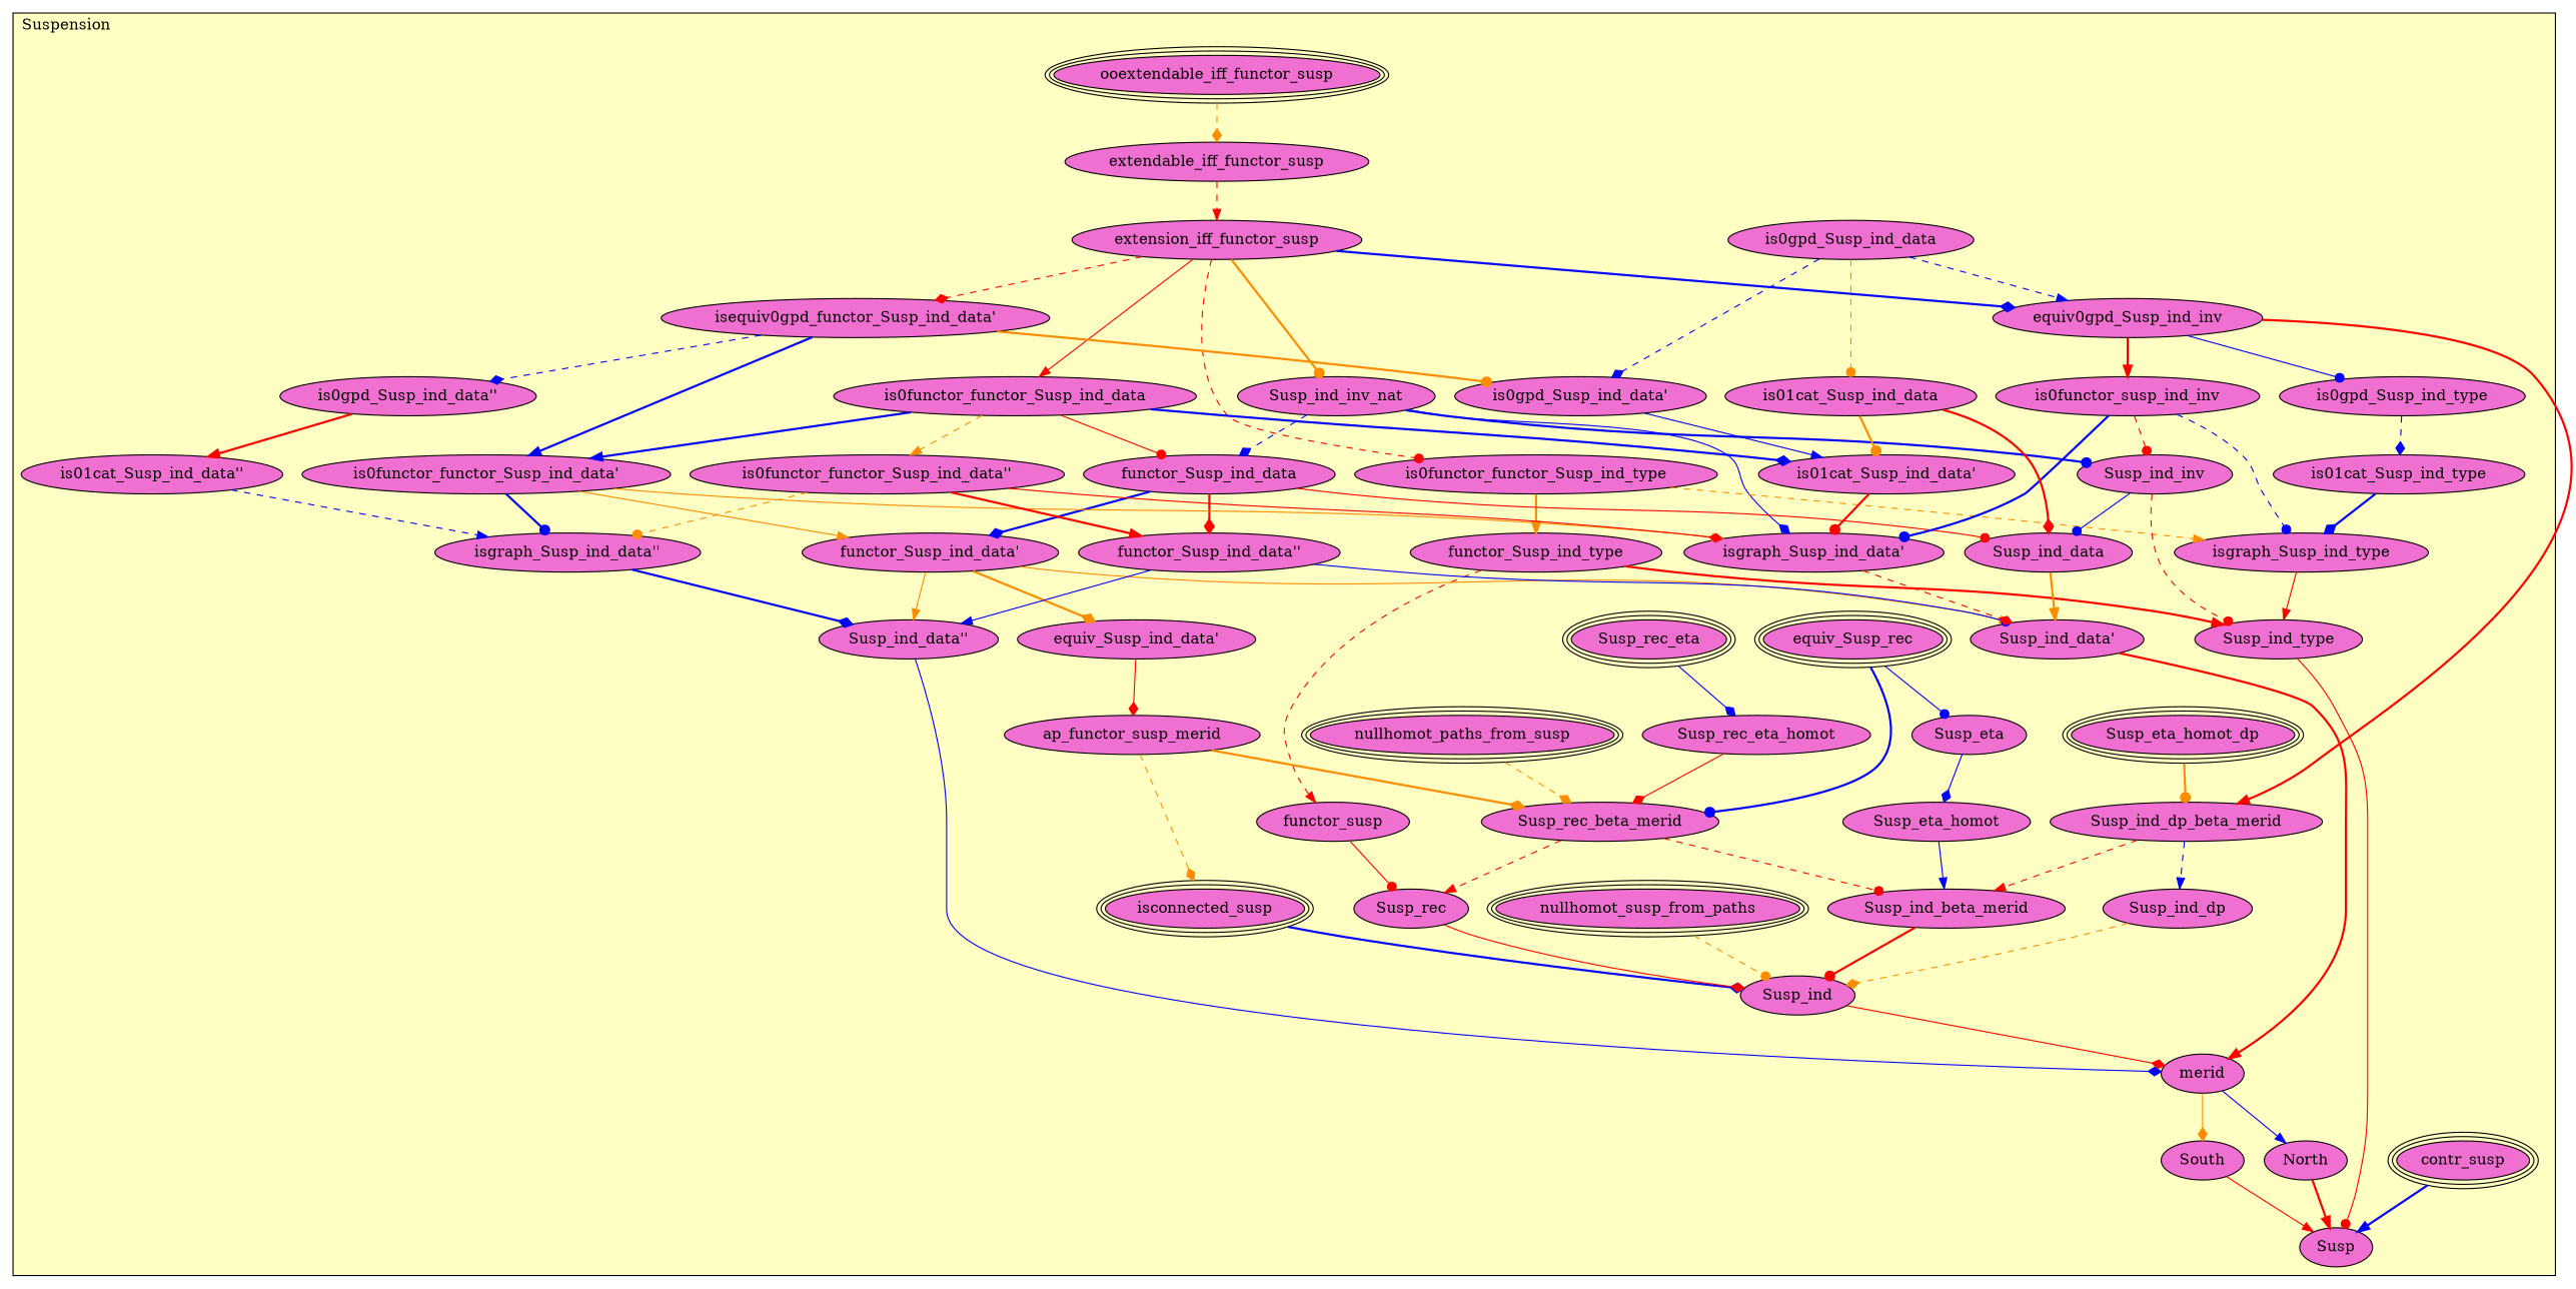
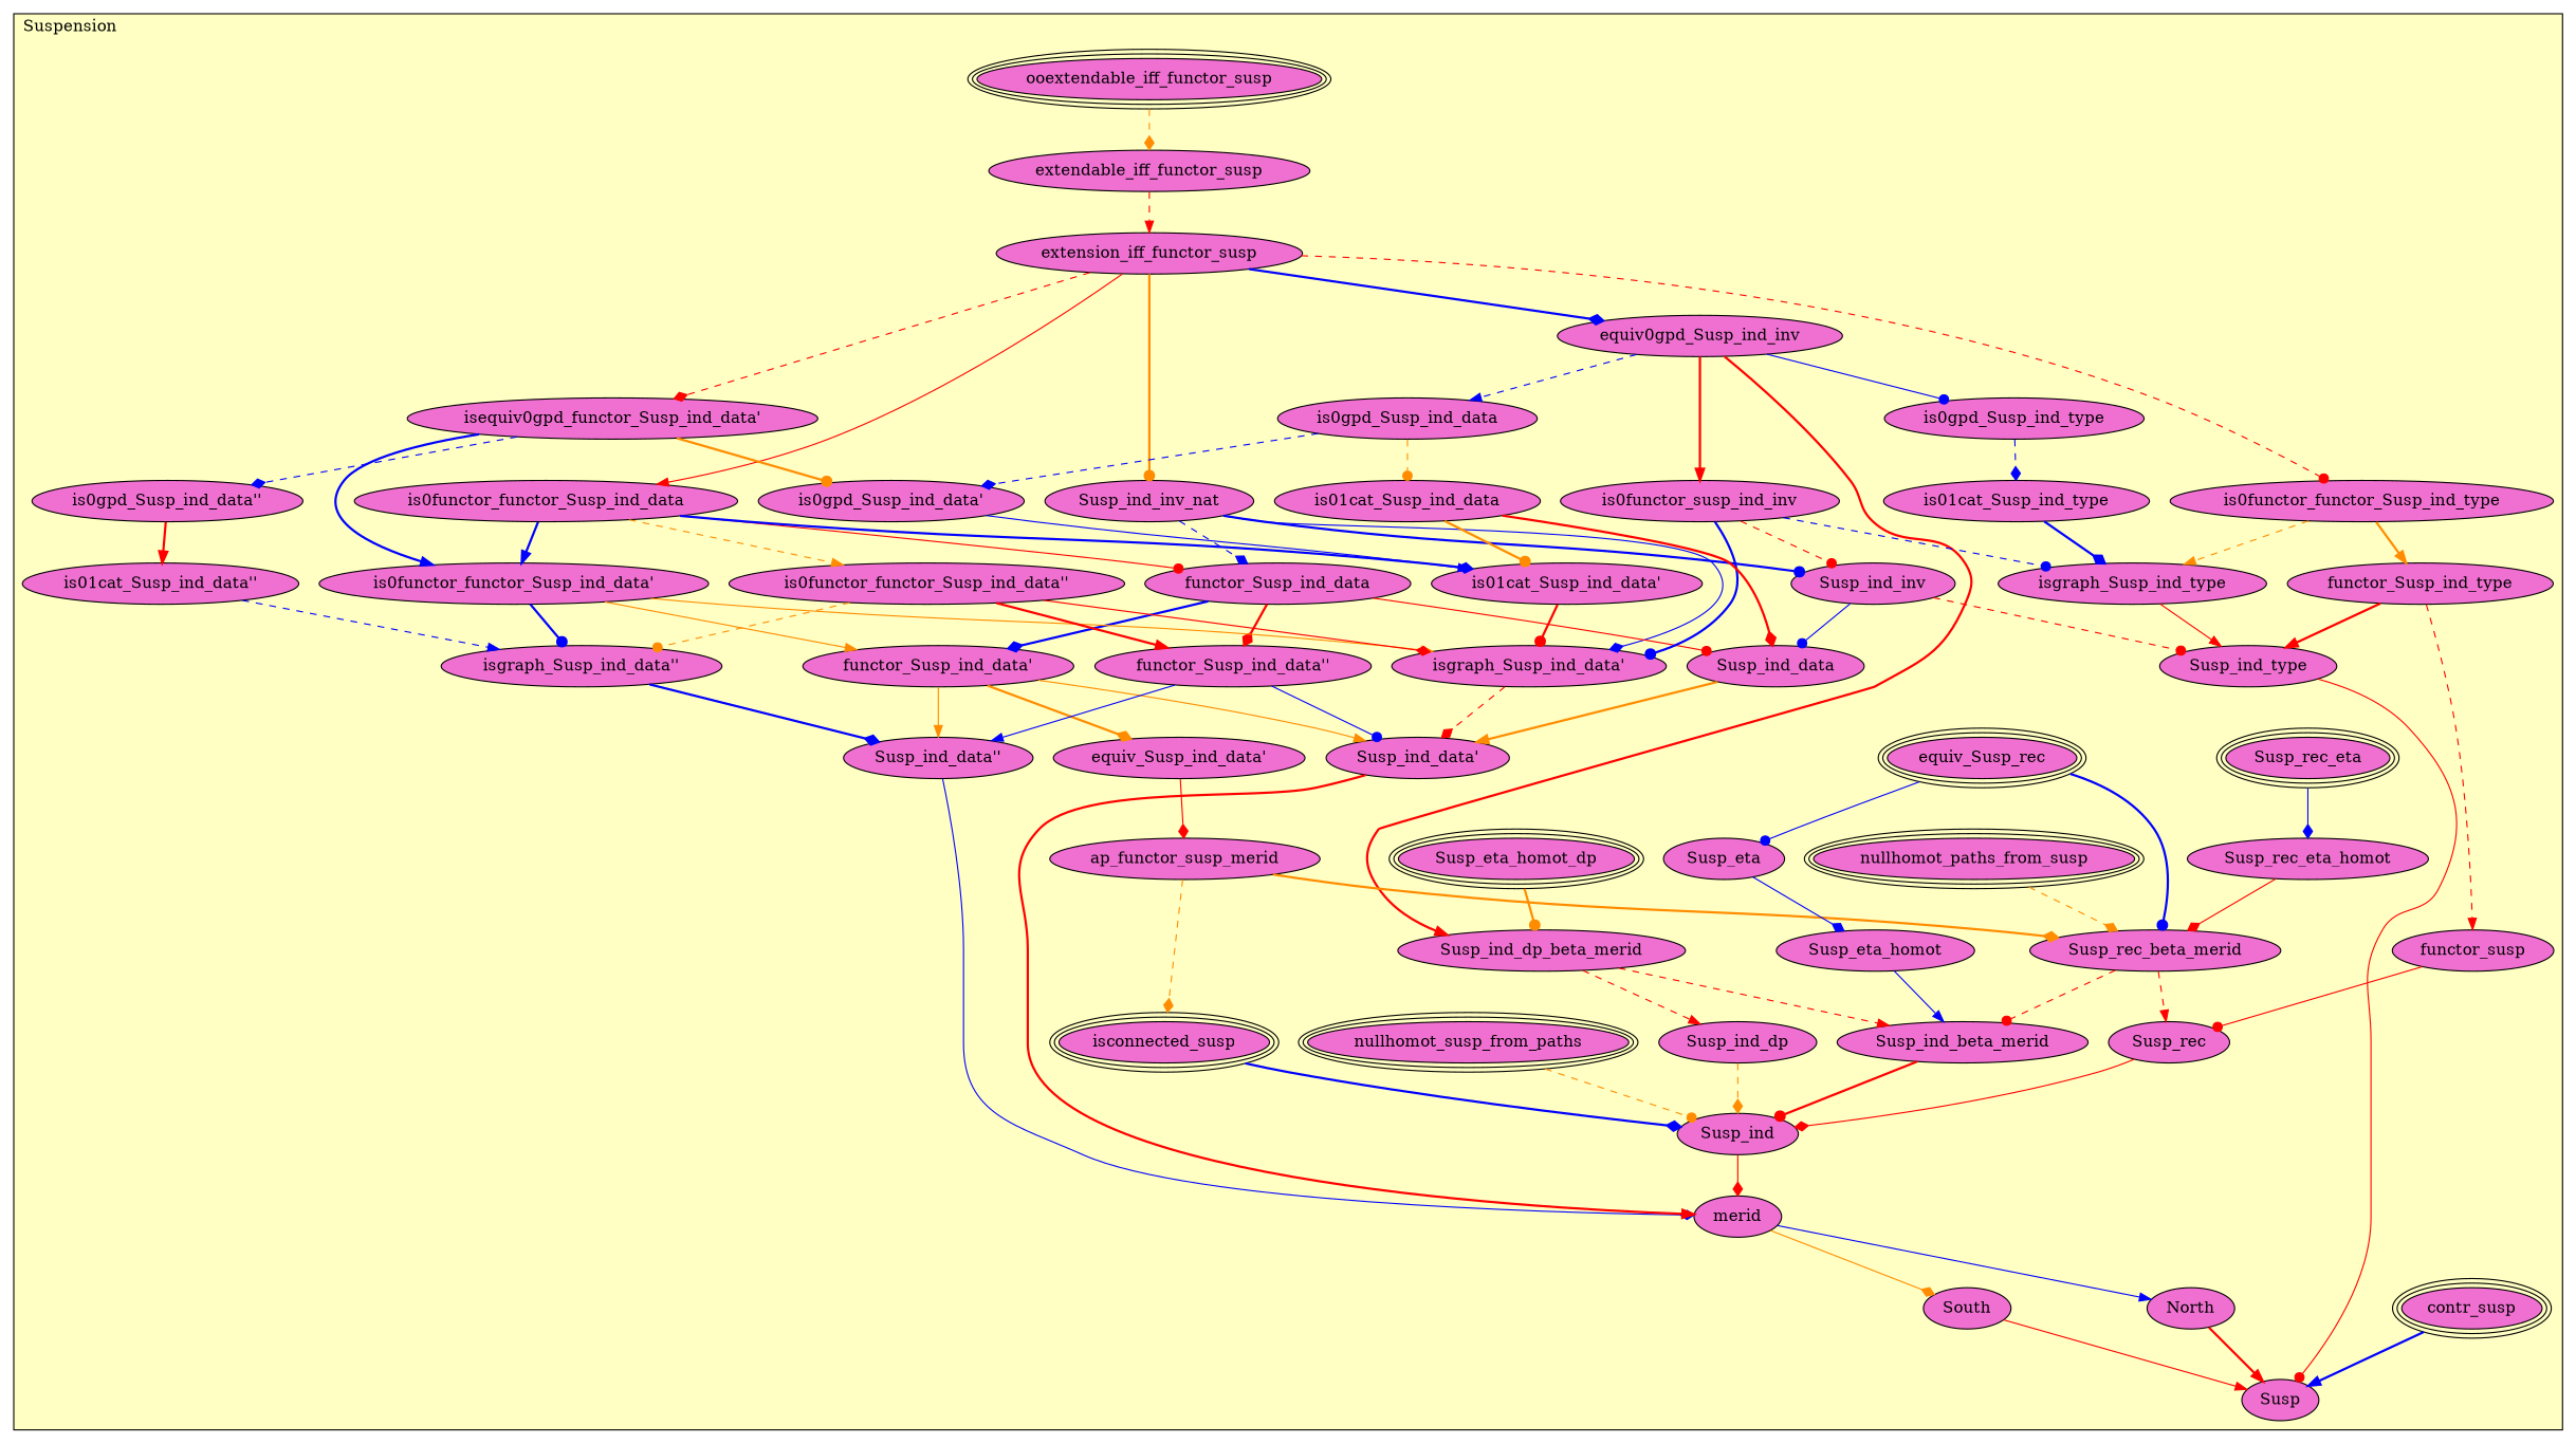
  digraph {
    node [fillcolor="#F070D1" style=filled]
    edge [arrowhead=normal color=blue style=bold]
    n1 [label=isconnected_susp peripheries=3]
    n2 [label=contr_susp peripheries=3]
    n3 [label=nullhomot_paths_from_susp peripheries=3]
    n4 [label=nullhomot_susp_from_paths peripheries=3]
    n5 [label=ooextendable_iff_functor_susp peripheries=3]
    n6 [label=extendable_iff_functor_susp]
    n7 [label=extension_iff_functor_susp]
    n8 [label=Susp_ind_inv_nat]
    n9 [label=is0functor_functor_Susp_ind_type]
    n10 [label=functor_Susp_ind_type]
    n11 [label=is0functor_functor_Susp_ind_data]
    n12 [label=functor_Susp_ind_data]
    n13 [label="isequiv0gpd_functor_Susp_ind_data'"]
    n14 [label="is0functor_functor_Susp_ind_data'"]
    n15 [label="functor_Susp_ind_data'"]
    n16 [label="equiv_Susp_ind_data'"]
    n17 [label="is0functor_functor_Susp_ind_data''"]
    n18 [label="functor_Susp_ind_data''"]
    n19 [label="is0gpd_Susp_ind_data''"]
    n20 [label="is01cat_Susp_ind_data''"]
    n21 [label="isgraph_Susp_ind_data''"]
    n22 [label="Susp_ind_data''"]
    n23 [label=equiv0gpd_Susp_ind_inv]
    n24 [label=is0functor_susp_ind_inv]
    n25 [label=Susp_ind_inv]
    n26 [label=is0gpd_Susp_ind_data]
    n27 [label=is01cat_Susp_ind_data]
    n28 [label=Susp_ind_data]
    n29 [label="is0gpd_Susp_ind_data'"]
    n30 [label="is01cat_Susp_ind_data'"]
    n31 [label="isgraph_Susp_ind_data'"]
    n32 [label="Susp_ind_data'"]
    n33 [label=is0gpd_Susp_ind_type]
    n34 [label=is01cat_Susp_ind_type]
    n35 [label=isgraph_Susp_ind_type]
    n36 [label=Susp_ind_type]
    n37 [label=equiv_Susp_rec peripheries=3]
    n38 [label=ap_functor_susp_merid]
    n39 [label=functor_susp]
    n40 [label=Susp_rec_eta peripheries=3]
    n41 [label=Susp_eta]
    n42 [label=Susp_rec_eta_homot]
    n43 [label=Susp_eta_homot_dp peripheries=3]
    n44 [label=Susp_eta_homot]
    n45 [label=Susp_rec_beta_merid]
    n46 [label=Susp_rec]
    n47 [label=Susp_ind_dp_beta_merid]
    n48 [label=Susp_ind_beta_merid]
    n49 [label=Susp_ind_dp]
    n50 [label=Susp_ind]
    n51 [label=merid]
    n52 [label=South]
    n53 [label=North]
    n54 [label=Susp]
    subgraph cluster_1 {
      fillcolor="#FFFFC3"
      label=Suspension
      labeljust=l
      style=filled
      n1
      n2
      n3
      n4
      n5
      n6
      n7
      n8
      n9
      n10
      n11
      n12
      n13
      n14
      n15
      n16
      n17
      n18
      n19
      n20
      n21
      n22
      n23
      n24
      n25
      n26
      n27
      n28
      n29
      n30
      n31
      n32
      n33
      n34
      n35
      n36
      n37
      n38
      n39
      n40
      n41
      n42
      n43
      n44
      n45
      n46
      n47
      n48
      n49
      n50
      n51
      n52
      n53
      n54
    }
    n1 -> n50 [arrowhead=diamond]
    n2 -> n54
    n3 -> n45 [arrowhead=diamond color=darkorange style=dashed]
    n4 -> n50 [arrowhead=dot color=darkorange style=dashed]
    n5 -> n6 [arrowhead=diamond color=darkorange style=dashed]
    n6 -> n7 [color=red style=dashed]
    n7 -> n8 [arrowhead=dot color=darkorange]
    n7 -> n9 [arrowhead=dot color=red style=dashed]
    n7 -> n11 [color=red style=solid]
    n7 -> n13 [arrowhead=diamond color=red style=dashed]
    n7 -> n23 [arrowhead=diamond]
    n8 -> n12 [arrowhead=diamond style=dashed]
    n8 -> n25 [arrowhead=dot]
    n8 -> n31 [arrowhead=diamond style=solid]
    n9 -> n10 [color=darkorange]
    n9 -> n35 [color=darkorange style=dashed]
    n10 -> n36 [color=red]
    n10 -> n39 [color=red style=dashed]
    n11 -> n12 [arrowhead=dot color=red style=solid]
    n11 -> n14
    n11 -> n17 [color=darkorange style=dashed]
    n11 -> n30 [arrowhead=diamond]
    n12 -> n15 [arrowhead=diamond]
    n12 -> n18 [arrowhead=diamond color=red]
    n12 -> n28 [arrowhead=dot color=red style=solid]
    n13 -> n14
    n13 -> n19 [arrowhead=diamond style=dashed]
    n13 -> n29 [arrowhead=dot color=darkorange]
    n14 -> n15 [color=darkorange style=solid]
    n14 -> n21 [arrowhead=dot]
    n14 -> n31 [color=darkorange style=solid]
    n15 -> n16 [arrowhead=diamond color=darkorange]
    n15 -> n22 [color=darkorange style=solid]
    n15 -> n32 [color=darkorange style=solid]
    n16 -> n38 [arrowhead=diamond color=red style=solid]
    n17 -> n18 [color=red]
    n17 -> n21 [arrowhead=dot color=darkorange style=dashed]
    n17 -> n31 [arrowhead=diamond color=red style=solid]
    n18 -> n22 [style=solid]
    n18 -> n32 [arrowhead=dot style=solid]
    n19 -> n20 [color=red]
    n20 -> n21 [style=dashed]
    n21 -> n22 [arrowhead=diamond]
    n22 -> n51 [arrowhead=diamond style=solid]
    n23 -> n24 [color=red]
-   n26 -> n23 [style=dashed]
+   n23 -> n26 [style=dashed]
    n23 -> n33 [arrowhead=dot style=solid]
    n23 -> n47 [color=red]
    n24 -> n25 [arrowhead=dot color=red style=dashed]
    n24 -> n31 [arrowhead=dot]
    n24 -> n35 [arrowhead=dot style=dashed]
    n25 -> n28 [arrowhead=dot style=solid]
    n25 -> n36 [arrowhead=dot color=red style=dashed]
    n26 -> n27 [arrowhead=dot color=darkorange style=dashed]
    n26 -> n29 [arrowhead=diamond style=dashed]
    n27 -> n28 [arrowhead=diamond color=red]
    n27 -> n30 [arrowhead=dot color=darkorange]
    n28 -> n32 [color=darkorange]
    n29 -> n30 [style=solid]
    n30 -> n31 [arrowhead=dot color=red]
    n31 -> n32 [arrowhead=diamond color=red style=dashed]
    n32 -> n51 [color=red]
    n33 -> n34 [arrowhead=diamond style=dashed]
    n34 -> n35 [arrowhead=diamond]
    n35 -> n36 [color=red style=solid]
    n36 -> n54 [arrowhead=dot color=red style=solid]
    n37 -> n41 [arrowhead=dot style=solid]
    n37 -> n45 [arrowhead=dot]
    n38 -> n1 [arrowhead=diamond color=darkorange style=dashed]
    n38 -> n45 [arrowhead=diamond color=darkorange]
    n39 -> n46 [arrowhead=dot color=red style=solid]
    n40 -> n42 [arrowhead=diamond style=solid]
    n41 -> n44 [arrowhead=diamond style=solid]
    n42 -> n45 [arrowhead=diamond color=red style=solid]
    n43 -> n47 [arrowhead=dot color=darkorange]
    n44 -> n48 [style=solid]
    n45 -> n46 [color=red style=dashed]
    n45 -> n48 [arrowhead=dot color=red style=dashed]
    n46 -> n50 [arrowhead=diamond color=red style=solid]
    n47 -> n48 [color=red style=dashed]
-   n47 -> n49 [style=dashed]
+   n47 -> n49 [color=red style=dashed]
    n48 -> n50 [arrowhead=dot color=red]
    n49 -> n50 [arrowhead=diamond color=darkorange style=dashed]
    n50 -> n51 [arrowhead=diamond color=red style=solid]
    n51 -> n52 [arrowhead=diamond color=darkorange style=solid]
    n51 -> n53 [style=solid]
    n52 -> n54 [color=red style=solid]
    n53 -> n54 [color=red]
  }
